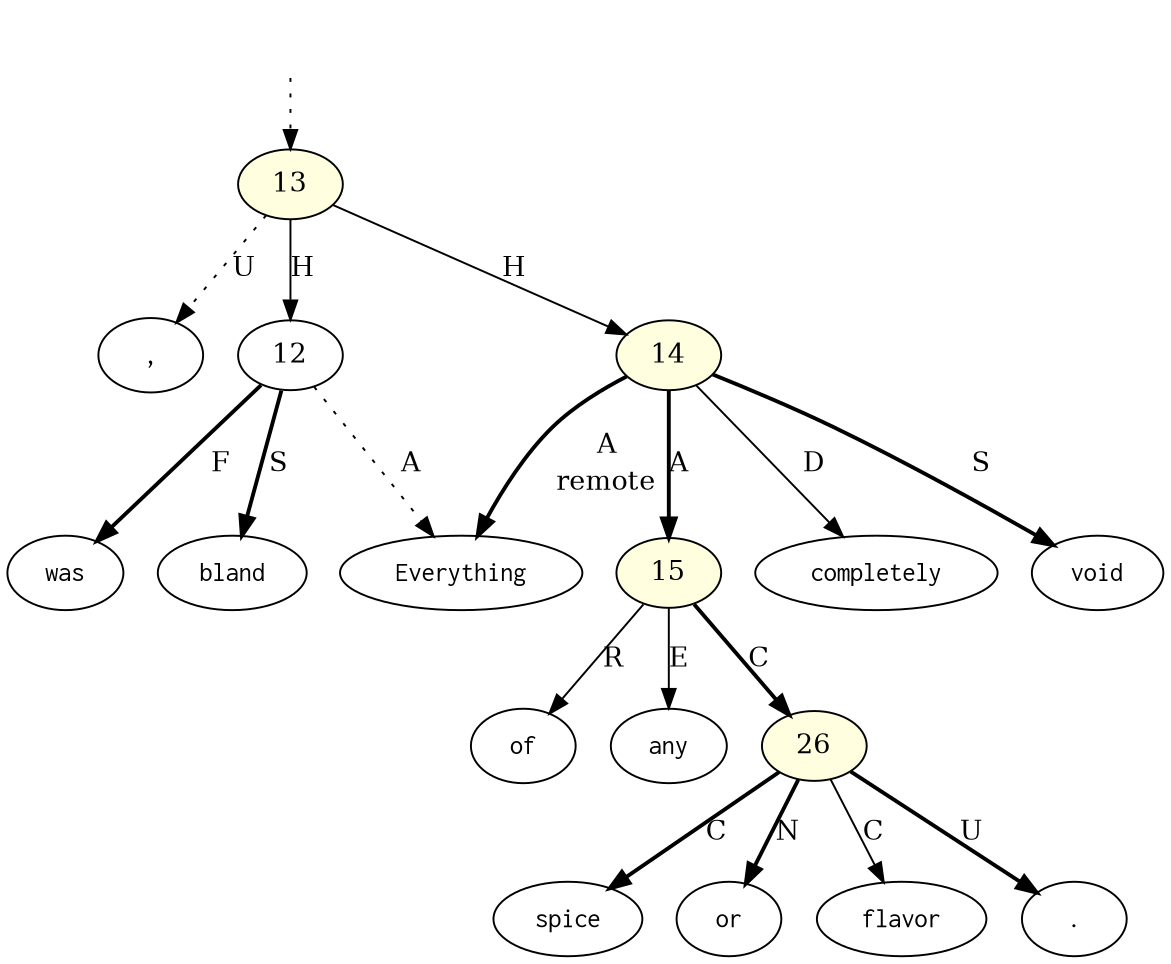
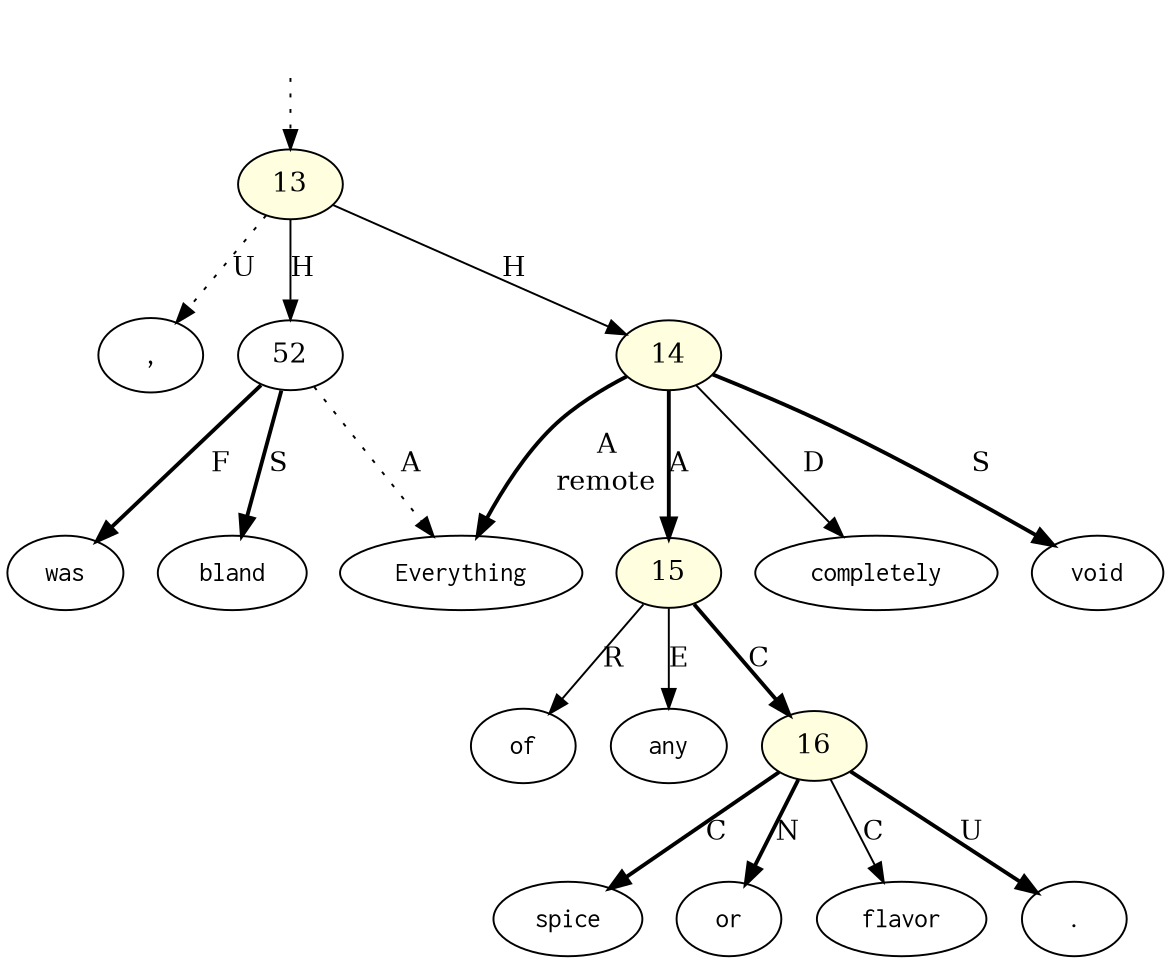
  digraph {
    node [shape=oval]
    edge [style=bold]
    top [style=invis shape=""]
    13 [fillcolor=lightyellow style=filled shape=""]
    n3 [label=<<table align="center" border="0" cellspacing="0"><tr><td colspan="2"><font face="Courier">,</font></td></tr></table>>]
-   12 [fillcolor=white style=filled shape=""]
+   12 [fillcolor=white style=filled label=52 shape=""]
    14 [fillcolor=lightyellow style=filled shape=""]
    n6 [label=<<table align="center" border="0" cellspacing="0"><tr><td colspan="2"><font face="Courier">Everything</font></td></tr></table>>]
    n7 [label=<<table align="center" border="0" cellspacing="0"><tr><td colspan="2"><font face="Courier">was</font></td></tr></table>>]
    n8 [label=<<table align="center" border="0" cellspacing="0"><tr><td colspan="2"><font face="Courier">bland</font></td></tr></table>>]
    n9 [label=<<table align="center" border="0" cellspacing="0"><tr><td colspan="2"><font face="Courier">completely</font></td></tr></table>>]
    n10 [label=<<table align="center" border="0" cellspacing="0"><tr><td colspan="2"><font face="Courier">void</font></td></tr></table>>]
    15 [fillcolor=lightyellow style=filled shape=""]
    n12 [label=<<table align="center" border="0" cellspacing="0"><tr><td colspan="2"><font face="Courier">of</font></td></tr></table>>]
    n13 [label=<<table align="center" border="0" cellspacing="0"><tr><td colspan="2"><font face="Courier">any</font></td></tr></table>>]
    n14 [label=<<table align="center" border="0" cellspacing="0"><tr><td colspan="2"><font face="Courier">spice</font></td></tr></table>>]
    n15 [label=<<table align="center" border="0" cellspacing="0"><tr><td colspan="2"><font face="Courier">or</font></td></tr></table>>]
    n16 [label=<<table align="center" border="0" cellspacing="0"><tr><td colspan="2"><font face="Courier">flavor</font></td></tr></table>>]
    n17 [label=<<table align="center" border="0" cellspacing="0"><tr><td colspan="2"><font face="Courier">.</font></td></tr></table>>]
-   16 [fillcolor=lightyellow style=filled label=26 shape=""]
+   16 [fillcolor=lightyellow style=filled shape=""]
    top -> 13 [style=dotted]
    13 -> n3 [label=U style=dotted]
    13 -> 12 [label=H style=solid]
    13 -> 14 [label=H style=solid]
    12 -> n6 [label=A style=dotted]
    12 -> n7 [label=F]
    12 -> n8 [label=S]
    14 -> n6 [label=<<table align="center" border="0" cellspacing="0"><tr><td colspan="1">A</td></tr><tr><td>remote</td></tr></table>>]
    14 -> n9 [label=D style=solid]
    14 -> n10 [label=S]
    14 -> 15 [label=A]
    15 -> n12 [label=R style=solid]
    15 -> n13 [label=E style=solid]
    15 -> 16 [label=C]
    16 -> n14 [label=C]
    16 -> n15 [label=N]
    16 -> n16 [label=C style=solid]
    16 -> n17 [label=U]
  }
